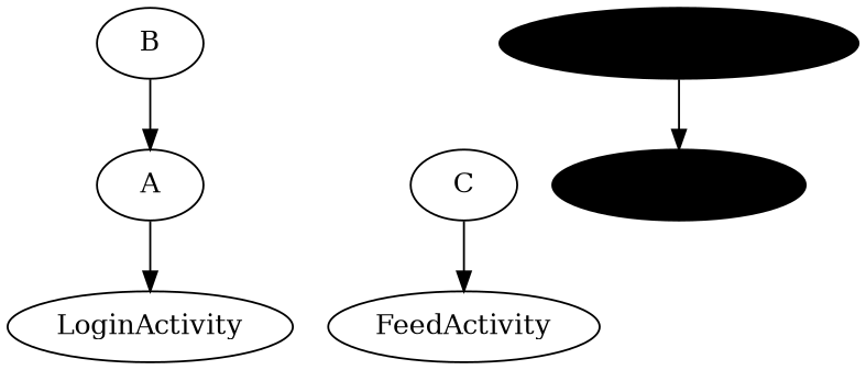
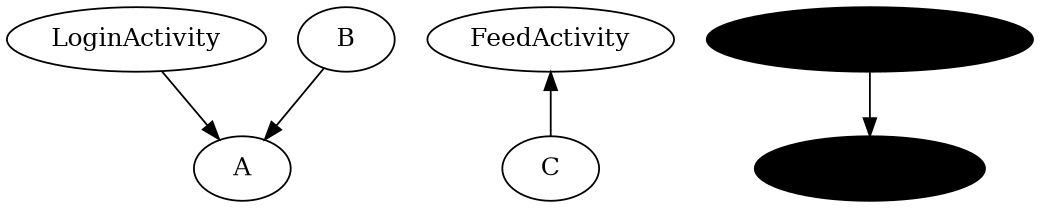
  digraph {
    rankdir=TB
    LoginActivity
    FeedActivity
    A
    C
    B
    OldUserManager [fillcolor=black style=filled]
    OldUserApi [fillcolor=black style=filled]
    subgraph sub_1 {
      rank=same
      LoginActivity
      FeedActivity
    }
    subgraph sub_2 {
      rank=same
      A
      C
    }
-   A -> LoginActivity
+   LoginActivity -> A
    C -> FeedActivity
    B -> A
    OldUserManager -> OldUserApi
  }
